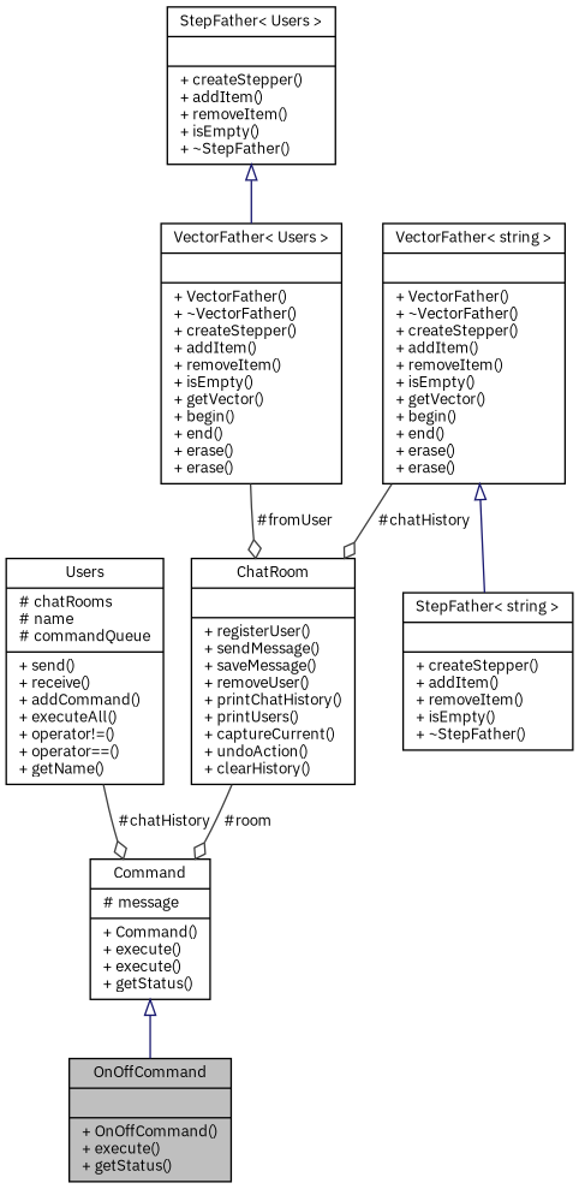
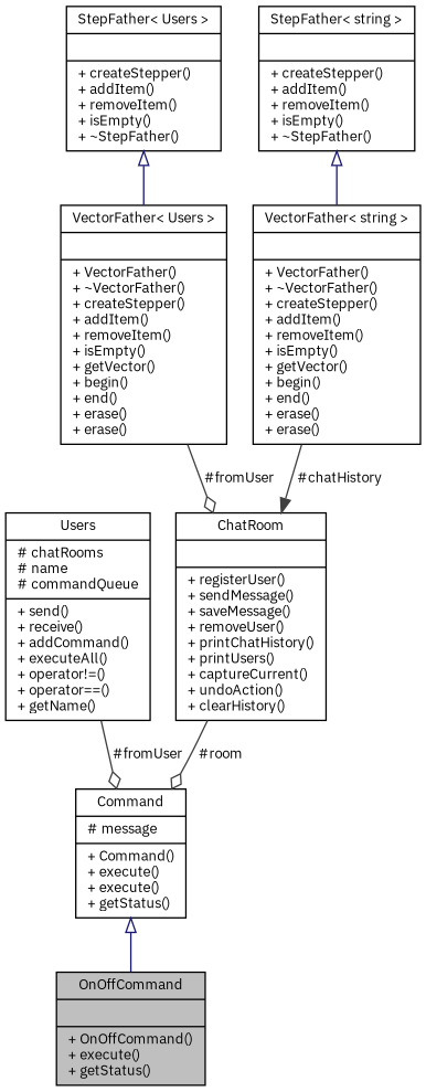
  digraph {
    fontname="IBM Plex Sans"
    node [color=black fillcolor=white fontname="IBM Plex Sans" fontsize=10 shape=record style=filled]
    edge [color=grey25 fontname="IBM Plex Sans" fontsize=10 labelfontname=Helvetica labelfontsize=10 style=solid arrowhead=odiamond]
    n1 [fillcolor=grey75 fontcolor=black height=0.2 label="{OnOffCommand\n||+ OnOffCommand()\l+ execute()\l+ getStatus()\l}" width=0.4]
    n2 [height=0.2 label="{Command\n|# message\l|+ Command()\l+ execute()\l+ execute()\l+ getStatus()\l}" width=0.4]
    n3 [height=0.2 label="{Users\n|# chatRooms\l# name\l# commandQueue\l|+ send()\l+ receive()\l+ addCommand()\l+ executeAll()\l+ operator!=()\l+ operator==()\l+ getName()\l}" width=0.4]
    n4 [height=0.2 label="{ChatRoom\n||+ registerUser()\l+ sendMessage()\l+ saveMessage()\l+ removeUser()\l+ printChatHistory()\l+ printUsers()\l+ captureCurrent()\l+ undoAction()\l+ clearHistory()\l}" width=0.4]
    n5 [height=0.2 label="{VectorFather\< Users \>\n||+ VectorFather()\l+ ~VectorFather()\l+ createStepper()\l+ addItem()\l+ removeItem()\l+ isEmpty()\l+ getVector()\l+ begin()\l+ end()\l+ erase()\l+ erase()\l}" width=0.4]
    n6 [height=0.2 label="{StepFather\< Users \>\n||+ createStepper()\l+ addItem()\l+ removeItem()\l+ isEmpty()\l+ ~StepFather()\l}" width=0.4]
    n7 [height=0.2 label="{VectorFather\< string \>\n||+ VectorFather()\l+ ~VectorFather()\l+ createStepper()\l+ addItem()\l+ removeItem()\l+ isEmpty()\l+ getVector()\l+ begin()\l+ end()\l+ erase()\l+ erase()\l}" width=0.4]
    n8 [height=0.2 label="{StepFather\< string \>\n||+ createStepper()\l+ addItem()\l+ removeItem()\l+ isEmpty()\l+ ~StepFather()\l}" width=0.4]
    n2 -> n1 [arrowtail=onormal color=midnightblue dir=back arrowhead=""]
-   n3 -> n2 [label=" #chatHistory"]
+   n3 -> n2 [label=" #fromUser"]
    n4 -> n2 [label=" #room"]
    n5 -> n4 [label=" #fromUser"]
    n6 -> n5 [arrowtail=onormal color=midnightblue dir=back arrowhead=""]
-   n7 -> n4 [label=" #chatHistory"]
-   n7 -> n8 [arrowtail=onormal color=midnightblue dir=back arrowhead=""]
+   n7 -> n4 [arrowhead=normal label=" #chatHistory"]
+   n8 -> n7 [arrowtail=onormal color=midnightblue dir=back arrowhead=""]
  }
